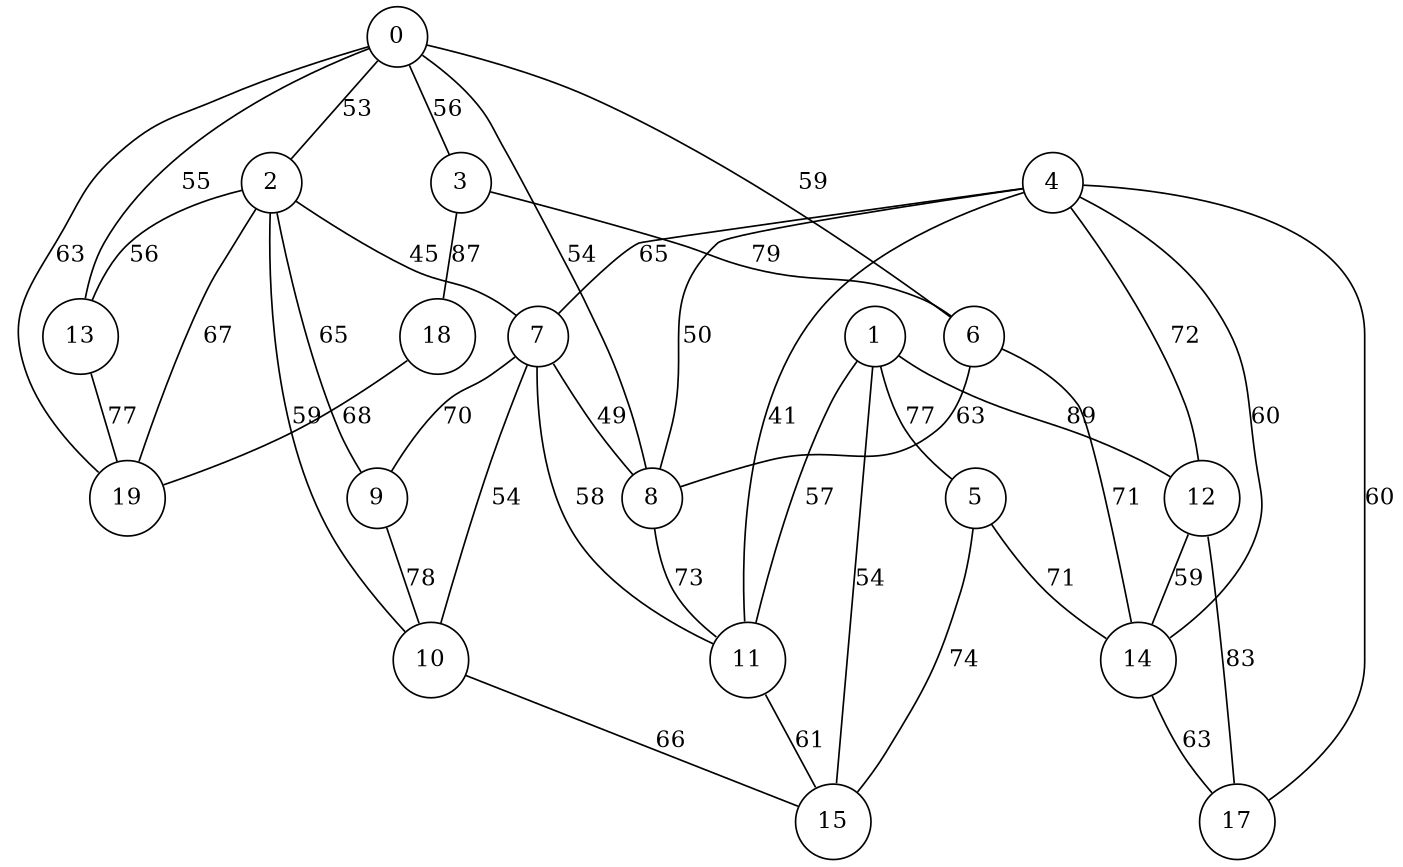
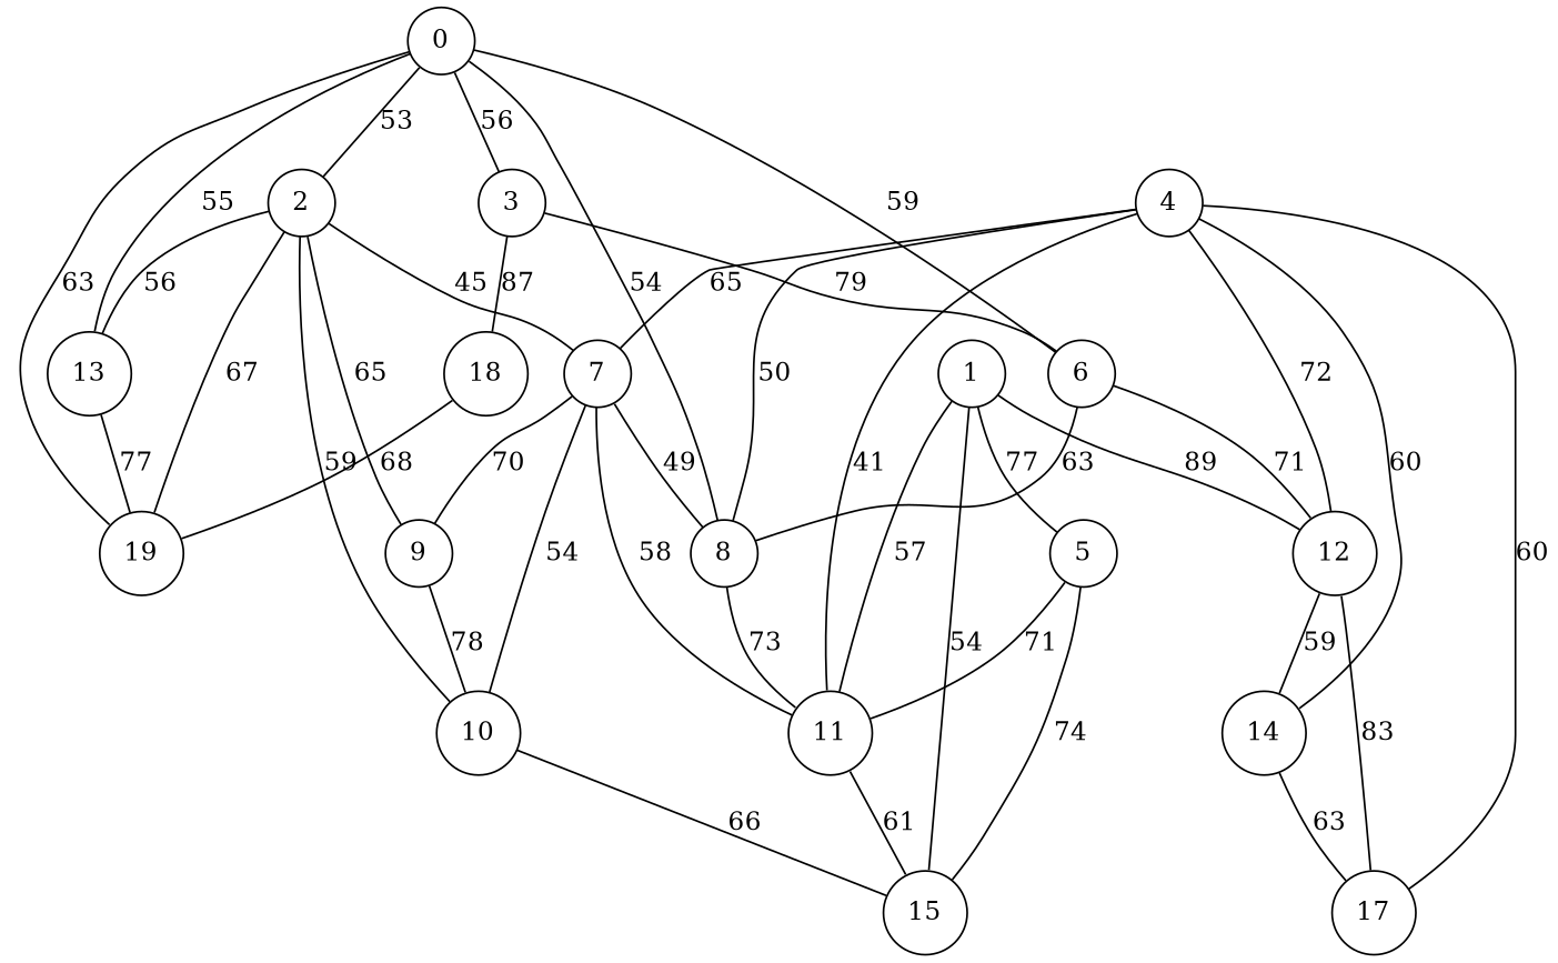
  graph {
    node [shape=circle]
    0
    19
    3
    2
    8
    6
    13
    18
    7
    9
    10
    11
    14
    15
    17
    1
    12
    5
    4
    0 -- 19 [label=63]
    0 -- 3 [label=56]
    0 -- 2 [label=53]
    0 -- 8 [label=54]
    0 -- 6 [label=59]
    0 -- 13 [label=55]
    3 -- 6 [label=79]
    3 -- 18 [label=87]
    2 -- 19 [label=67]
    2 -- 13 [label=56]
    2 -- 7 [label=45]
    2 -- 9 [label=65]
    2 -- 10 [label=59]
    8 -- 11 [label=73]
    6 -- 8 [label=63]
-   6 -- 14 [label=71]
+   6 -- 12 [label=71]
    13 -- 19 [label=77]
    18 -- 19 [label=68]
    7 -- 8 [label=49]
    7 -- 9 [label=70]
    7 -- 10 [label=54]
    7 -- 11 [label=58]
    9 -- 10 [label=78]
    10 -- 15 [label=66]
    11 -- 15 [label=61]
    14 -- 17 [label=63]
    1 -- 11 [label=57]
    1 -- 15 [label=54]
    1 -- 12 [label=89]
    1 -- 5 [label=77]
    12 -- 14 [label=59]
    12 -- 17 [label=83]
-   5 -- 14 [label=71]
+   5 -- 11 [label=71]
    5 -- 15 [label=74]
    4 -- 8 [label=50]
    4 -- 7 [label=65]
    4 -- 11 [label=41]
    4 -- 14 [label=60]
    4 -- 17 [label=60]
    4 -- 12 [label=72]
  }
